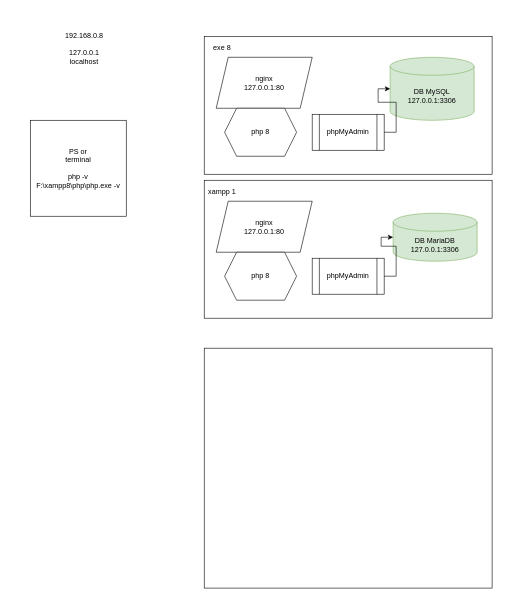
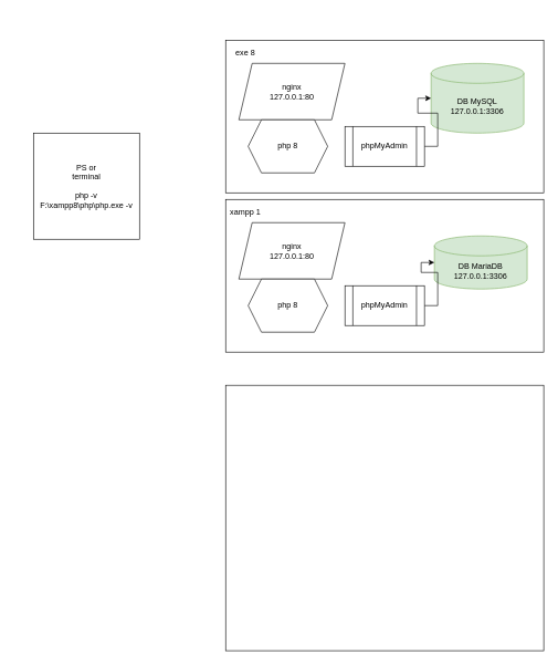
  <mxCell id="0" />
  <mxCell id="1" parent="0" />
  <mxCell id="2" value="" style="rounded=0;whiteSpace=wrap;html=1;" vertex="1" parent="1"><mxGeometry x="340" y="60" width="480" height="230" as="geometry" /></mxCell>
  <mxCell id="3" value="DB MySQL&lt;br&gt;127.0.0.1:3306" style="shape=cylinder3;whiteSpace=wrap;html=1;boundedLbl=1;backgroundOutline=1;size=15;fillColor=#d5e8d4;strokeColor=#82b366;" vertex="1" parent="1"><mxGeometry x="650" y="95" width="140" height="105" as="geometry" /></mxCell>
- <mxCell id="4" value="192.168.0.8&lt;br&gt;&lt;br&gt;127.0.0.1&lt;br&gt;localhost&lt;br&gt;" style="text;html=1;strokeColor=none;fillColor=none;align=center;verticalAlign=middle;whiteSpace=wrap;rounded=0;" vertex="1" parent="1"><mxGeometry width="240" height="120" as="geometry" x="20" y="20" /></mxCell>
  <mxCell id="5" value="exe 8" style="text;html=1;strokeColor=none;fillColor=none;align=center;verticalAlign=middle;whiteSpace=wrap;rounded=0;" vertex="1" parent="1"><mxGeometry x="340" y="65" width="60" height="30" as="geometry" /></mxCell>
  <mxCell id="6" value="nginx&lt;br&gt;127.0.0.1:80" style="shape=parallelogram;perimeter=parallelogramPerimeter;whiteSpace=wrap;html=1;fixedSize=1;" vertex="1" parent="1"><mxGeometry x="360" y="95" width="160" height="85" as="geometry" /></mxCell>
  <mxCell id="7" value="php 8" style="shape=hexagon;perimeter=hexagonPerimeter2;whiteSpace=wrap;html=1;fixedSize=1;" vertex="1" parent="1"><mxGeometry x="374" y="180" width="120" height="80" as="geometry" /></mxCell>
  <mxCell id="8" style="edgeStyle=orthogonalEdgeStyle;rounded=0;orthogonalLoop=1;jettySize=auto;html=1;" edge="1" parent="1" source="9" target="3"><mxGeometry relative="1" as="geometry" /></mxCell>
  <mxCell id="9" value="phpMyAdmin" style="shape=process;whiteSpace=wrap;html=1;backgroundOutline=1;" vertex="1" parent="1"><mxGeometry x="520" y="190" width="120" height="60" as="geometry" /></mxCell>
  <mxCell id="10" value="PS or&lt;br&gt;terminal&lt;br&gt;&lt;br&gt;php -v&lt;br&gt;F:\xampp8\php\php.exe -v&lt;br&gt;" style="whiteSpace=wrap;html=1;aspect=fixed;" vertex="1" parent="1"><mxGeometry x="50" y="200" width="160" height="160" as="geometry" /></mxCell>
  <mxCell id="11" value="" style="rounded=0;whiteSpace=wrap;html=1;" vertex="1" parent="1"><mxGeometry x="340" y="300" width="480" height="230" as="geometry" /></mxCell>
  <mxCell id="12" value="DB MariaDB&lt;br&gt;127.0.0.1:3306" style="shape=cylinder3;whiteSpace=wrap;html=1;boundedLbl=1;backgroundOutline=1;size=15;fillColor=#d5e8d4;strokeColor=#82b366;" vertex="1" parent="1"><mxGeometry x="655" y="355" width="140" height="80" as="geometry" /></mxCell>
  <mxCell id="13" value="xampp 1" style="text;html=1;strokeColor=none;fillColor=none;align=center;verticalAlign=middle;whiteSpace=wrap;rounded=0;" vertex="1" parent="1"><mxGeometry x="340" y="305" width="60" height="30" as="geometry" /></mxCell>
  <mxCell id="14" value="nginx&lt;br&gt;127.0.0.1:80" style="shape=parallelogram;perimeter=parallelogramPerimeter;whiteSpace=wrap;html=1;fixedSize=1;" vertex="1" parent="1"><mxGeometry x="360" y="335" width="160" height="85" as="geometry" /></mxCell>
  <mxCell id="15" value="php 8" style="shape=hexagon;perimeter=hexagonPerimeter2;whiteSpace=wrap;html=1;fixedSize=1;" vertex="1" parent="1"><mxGeometry x="374" y="420" width="120" height="80" as="geometry" /></mxCell>
  <mxCell id="16" style="edgeStyle=orthogonalEdgeStyle;rounded=0;orthogonalLoop=1;jettySize=auto;html=1;" edge="1" source="17" target="12" parent="1"><mxGeometry relative="1" as="geometry" /></mxCell>
  <mxCell id="17" value="phpMyAdmin" style="shape=process;whiteSpace=wrap;html=1;backgroundOutline=1;" vertex="1" parent="1"><mxGeometry x="520" y="430" width="120" height="60" as="geometry" /></mxCell>
  <mxCell id="18" value="" style="rounded=0;whiteSpace=wrap;html=1;" vertex="1" parent="1"><mxGeometry x="340" y="580" width="480" height="400" as="geometry" /></mxCell>
